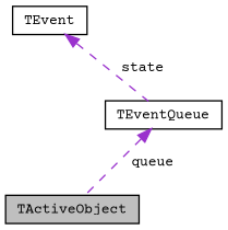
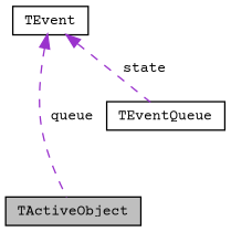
  digraph {
    fontname="Courier Prime"
    node [color=black fillcolor=white fontname="Courier Prime" fontsize=10 shape=record style=filled]
    edge [color=darkorchid3 dir=back fontname="Courier Prime" fontsize=10 labelfontname=Helvetica labelfontsize=10 style=dashed]
    n1 [fillcolor=grey75 fontcolor=black height=0.2 label=TActiveObject width=0.4]
    n2 [height=0.2 label=TEventQueue width=0.4]
    n3 [height=0.2 label=TEvent width=0.4]
-   n2 -> n1 [label=" queue"]
+   n3 -> n1 [label=" queue"]
    n3 -> n2 [label=" state"]
  }
